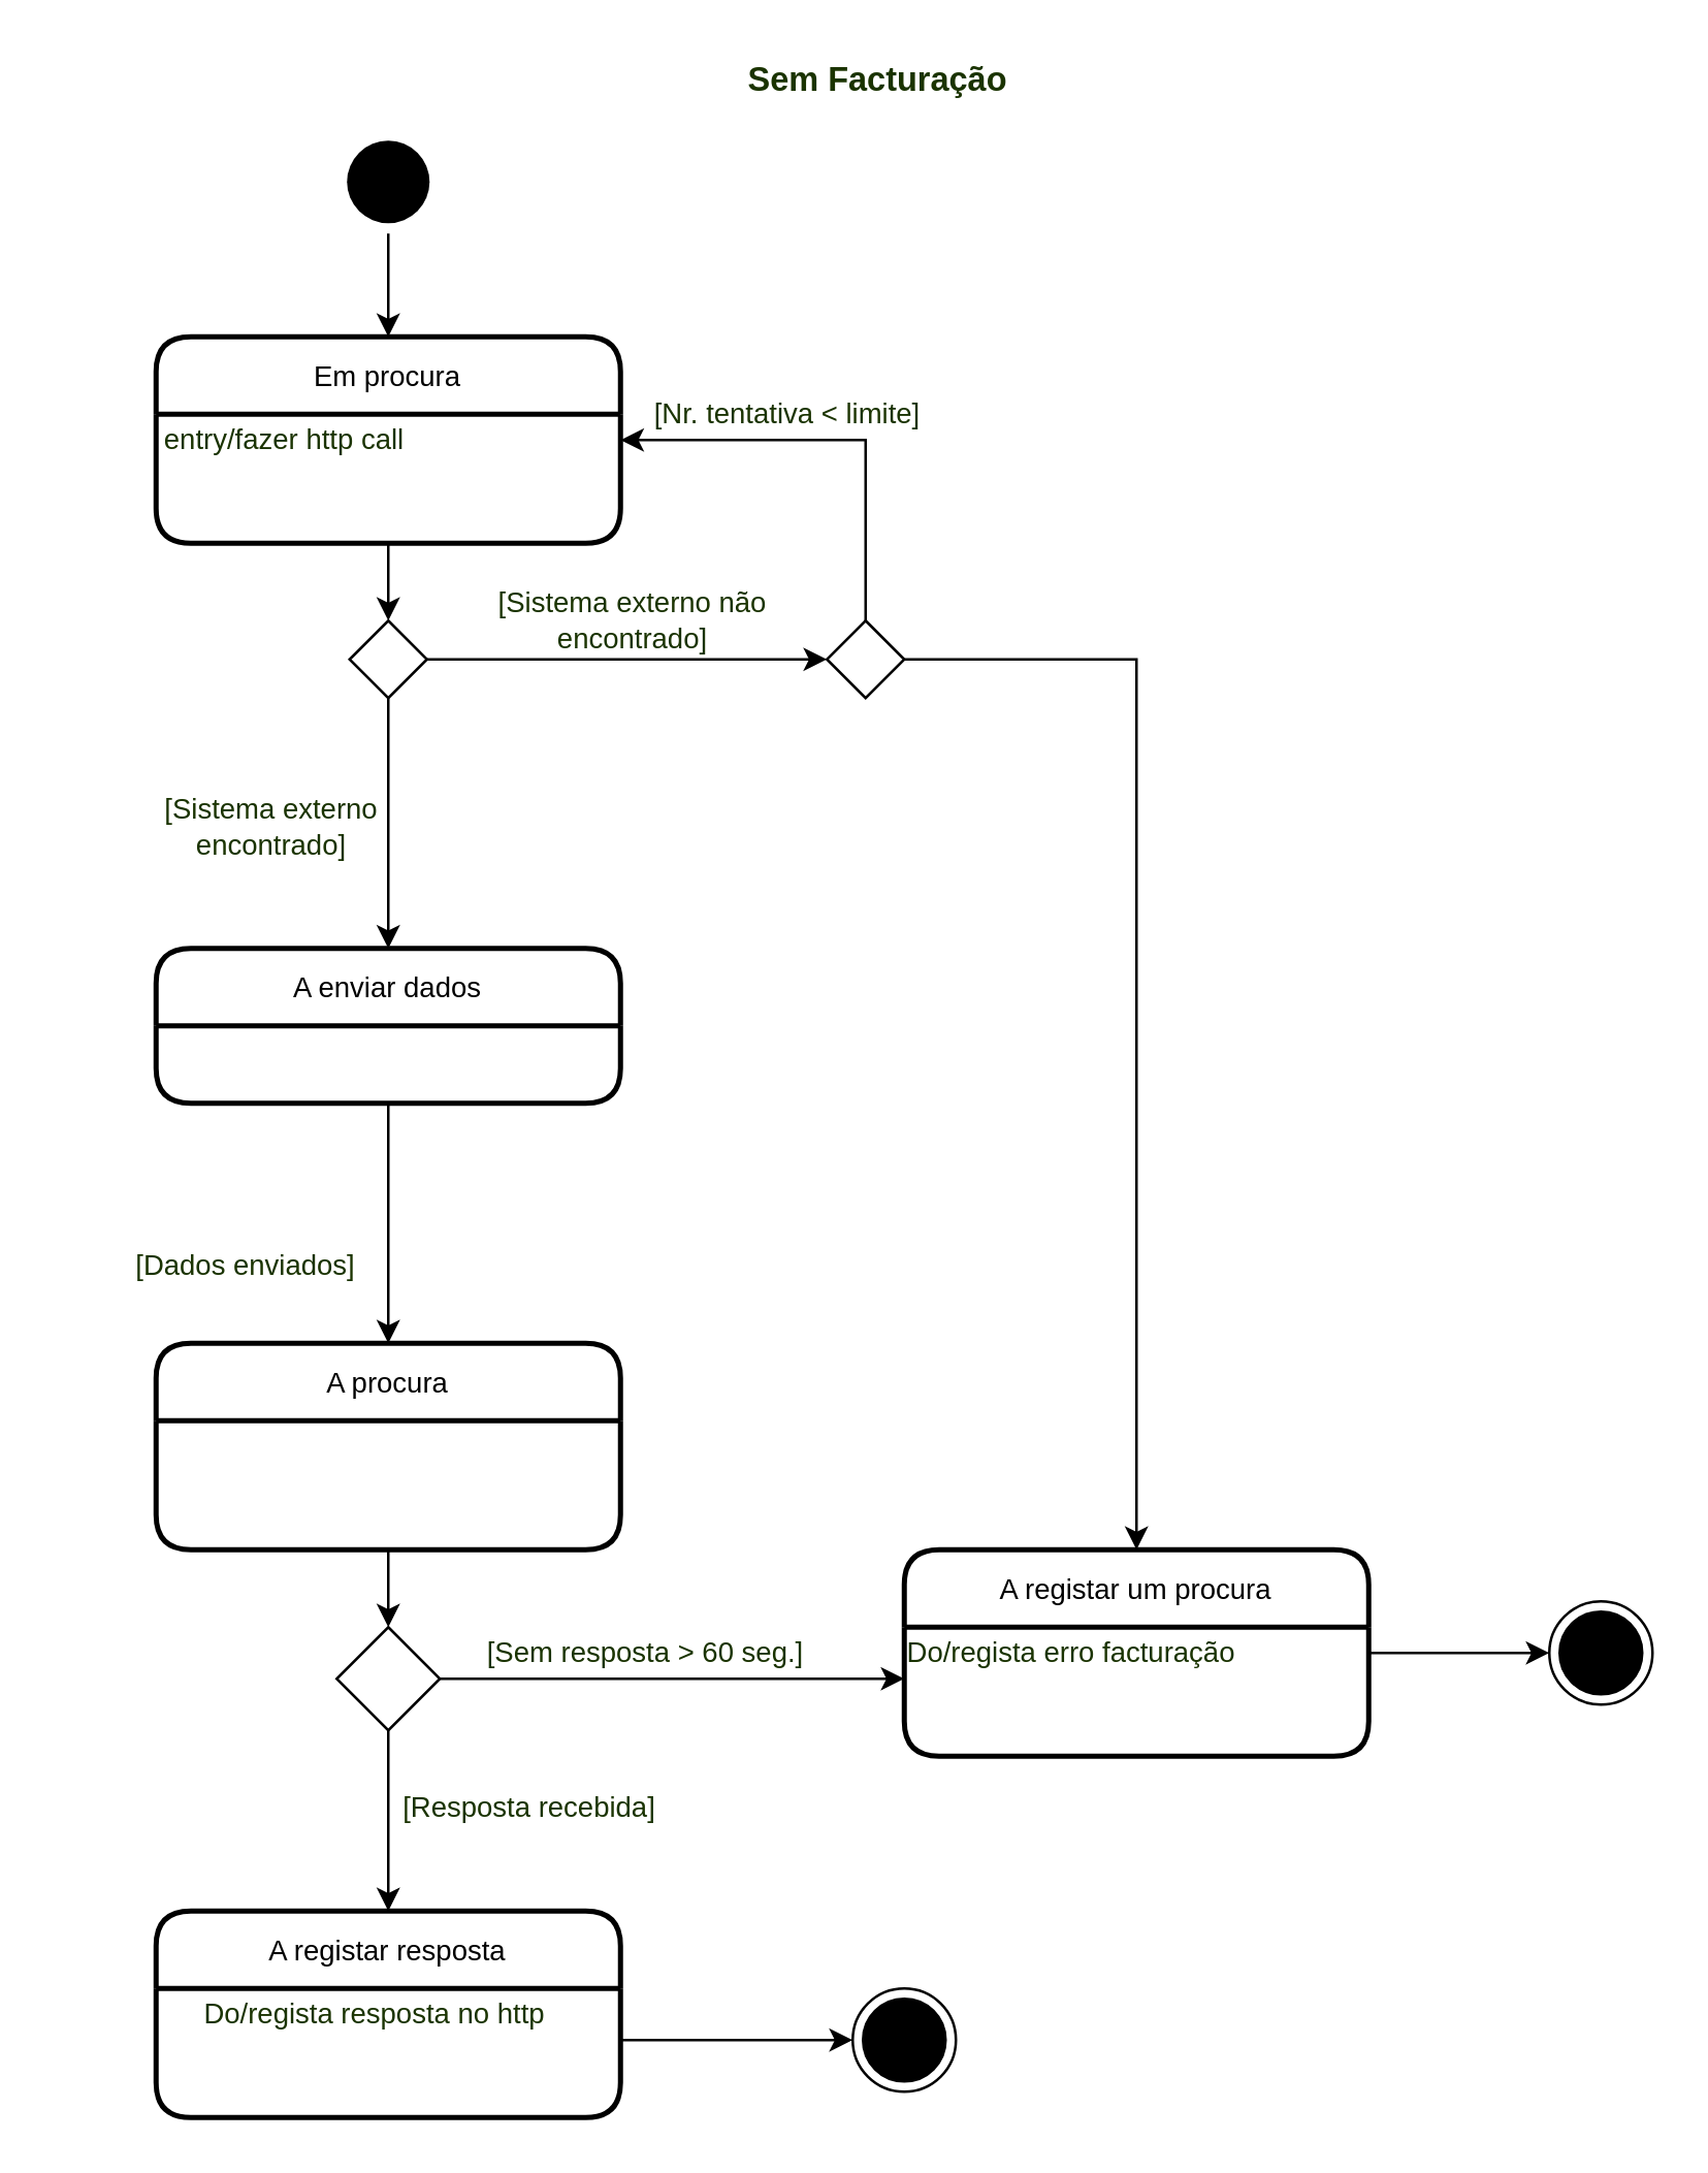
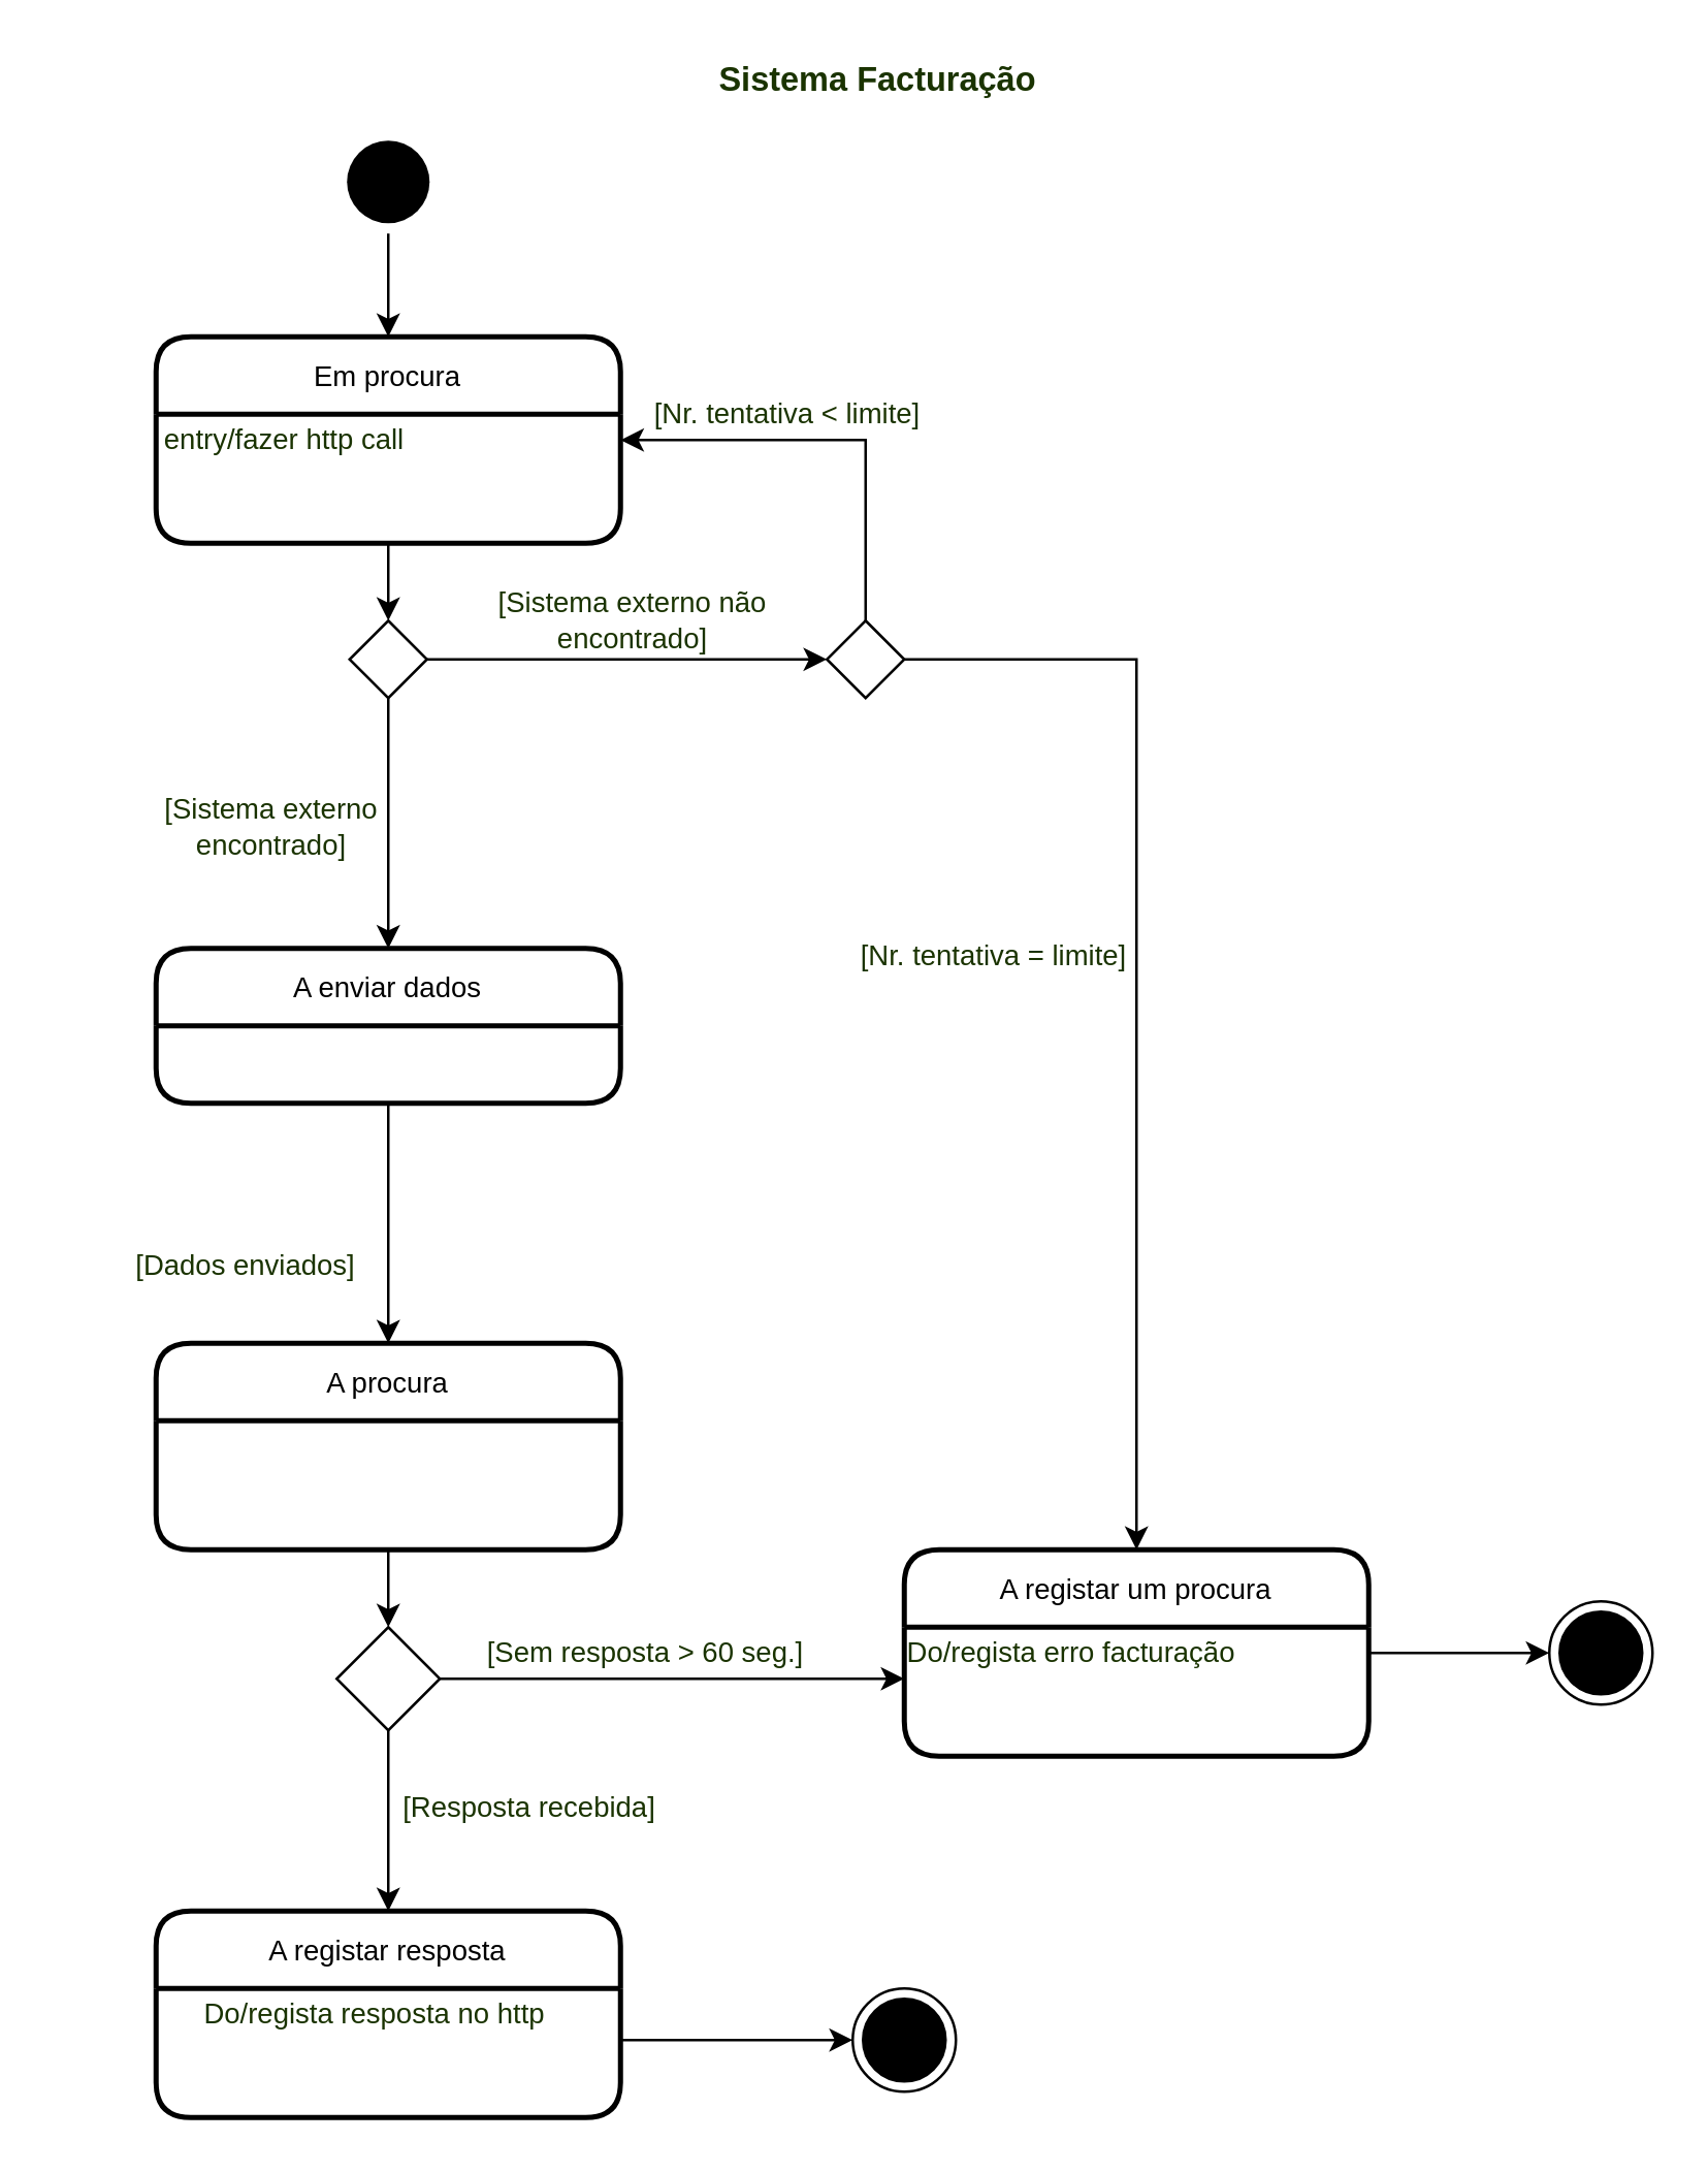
  <mxCell id="0" />
  <mxCell id="1" parent="0" />
- <mxCell id="2" value="&lt;b&gt;&lt;font style=&quot;font-size: 13px&quot;&gt;Sem Facturação&lt;/font&gt;&lt;/b&gt;" style="text;html=1;strokeColor=none;fillColor=none;align=center;verticalAlign=middle;whiteSpace=wrap;rounded=0;labelBackgroundColor=#FFFFFF;fontColor=#1A3300;" parent="1" vertex="1"><mxGeometry x="250" y="20" width="180" height="20" as="geometry" /></mxCell>
+ <mxCell id="2" value="&lt;b&gt;&lt;font style=&quot;font-size: 13px&quot;&gt;Sistema Facturação&lt;/font&gt;&lt;/b&gt;" style="text;html=1;strokeColor=none;fillColor=none;align=center;verticalAlign=middle;whiteSpace=wrap;rounded=0;labelBackgroundColor=#FFFFFF;fontColor=#1A3300;" parent="1" vertex="1"><mxGeometry x="250" y="20" width="180" height="20" as="geometry" /></mxCell>
  <mxCell id="3" style="edgeStyle=orthogonalEdgeStyle;rounded=0;orthogonalLoop=1;jettySize=auto;html=1;endArrow=classic;endFill=1;fontColor=#1A3300;entryX=0.5;entryY=0;entryDx=0;entryDy=0;" parent="1" source="4" target="6" edge="1"><mxGeometry relative="1" as="geometry"><mxPoint x="150" y="130" as="targetPoint" /></mxGeometry></mxCell>
  <mxCell id="4" value="" style="ellipse;html=1;shape=endState;fillColor=#000000;fontColor=#1A3300;strokeColor=none;" parent="1" vertex="1"><mxGeometry x="130" y="50" width="40" height="40" as="geometry" /></mxCell>
  <mxCell id="5" style="edgeStyle=orthogonalEdgeStyle;rounded=0;orthogonalLoop=1;jettySize=auto;html=1;exitX=0.5;exitY=1;exitDx=0;exitDy=0;endArrow=classic;endFill=1;fontSize=11;fontColor=#1A3300;" parent="1" source="6" edge="1"><mxGeometry relative="1" as="geometry"><mxPoint x="150" y="240" as="targetPoint" /></mxGeometry></mxCell>
  <mxCell id="6" value="Em procura" style="swimlane;childLayout=stackLayout;horizontal=1;startSize=30;horizontalStack=0;rounded=1;fontSize=11;fontStyle=0;strokeWidth=2;resizeParent=0;resizeLast=1;shadow=0;dashed=0;align=center;" parent="1" vertex="1"><mxGeometry x="60" y="130" width="180" height="80" as="geometry" /></mxCell>
  <mxCell id="7" style="edgeStyle=orthogonalEdgeStyle;rounded=0;orthogonalLoop=1;jettySize=auto;html=1;entryX=0;entryY=0.5;entryDx=0;entryDy=0;endArrow=classic;endFill=1;fontSize=11;fontColor=#1A3300;" parent="1" source="9" target="24" edge="1"><mxGeometry relative="1" as="geometry" /></mxCell>
  <mxCell id="8" style="edgeStyle=orthogonalEdgeStyle;rounded=0;orthogonalLoop=1;jettySize=auto;html=1;entryX=0.5;entryY=0;entryDx=0;entryDy=0;" parent="1" source="9" target="13" edge="1"><mxGeometry relative="1" as="geometry" /></mxCell>
  <mxCell id="9" value="" style="rhombus;whiteSpace=wrap;html=1;fontSize=11;fontColor=#1A3300;" parent="1" vertex="1"><mxGeometry x="135" y="240" width="30" height="30" as="geometry" /></mxCell>
  <mxCell id="10" value="[Sistema externo não encontrado]" style="text;html=1;strokeColor=none;fillColor=none;align=center;verticalAlign=middle;whiteSpace=wrap;rounded=0;fontSize=11;fontColor=#1A3300;" parent="1" vertex="1"><mxGeometry x="170" y="230" width="150" height="20" as="geometry" /></mxCell>
  <mxCell id="11" value="entry/fazer http call" style="text;html=1;strokeColor=none;fillColor=none;align=center;verticalAlign=middle;whiteSpace=wrap;rounded=0;fontSize=11;fontColor=#1A3300;" parent="1" vertex="1"><mxGeometry x="50" y="160" width="120" height="20" as="geometry" /></mxCell>
  <mxCell id="12" style="edgeStyle=orthogonalEdgeStyle;rounded=0;orthogonalLoop=1;jettySize=auto;html=1;entryX=0.5;entryY=0;entryDx=0;entryDy=0;" parent="1" source="13" target="34" edge="1"><mxGeometry relative="1" as="geometry" /></mxCell>
  <mxCell id="13" value="A enviar dados" style="swimlane;childLayout=stackLayout;horizontal=1;startSize=30;horizontalStack=0;rounded=1;fontSize=11;fontStyle=0;strokeWidth=2;resizeParent=0;resizeLast=1;shadow=0;dashed=0;align=center;" parent="1" vertex="1"><mxGeometry x="60" y="367" width="180" height="60" as="geometry" /></mxCell>
  <mxCell id="14" value="A registar um procura" style="swimlane;childLayout=stackLayout;horizontal=1;startSize=30;horizontalStack=0;rounded=1;fontSize=11;fontStyle=0;strokeWidth=2;resizeParent=0;resizeLast=1;shadow=0;dashed=0;align=center;" parent="1" vertex="1"><mxGeometry x="350" y="600" width="180" height="80" as="geometry" /></mxCell>
  <mxCell id="15" value="[Sem resposta &amp;gt; 60 seg.]" style="text;html=1;strokeColor=none;fillColor=none;align=center;verticalAlign=middle;whiteSpace=wrap;rounded=0;fontSize=11;fontColor=#1A3300;" parent="1" vertex="1"><mxGeometry x="180" y="630" width="140" height="20" as="geometry" /></mxCell>
  <mxCell id="16" value="Do/regista erro facturação" style="text;html=1;strokeColor=none;fillColor=none;align=center;verticalAlign=middle;whiteSpace=wrap;rounded=0;fontSize=11;fontColor=#1A3300;" parent="1" vertex="1"><mxGeometry x="340" y="630" width="150" height="20" as="geometry" /></mxCell>
  <mxCell id="17" style="edgeStyle=orthogonalEdgeStyle;rounded=0;orthogonalLoop=1;jettySize=auto;html=1;endArrow=classic;endFill=1;fontSize=11;fontColor=#1A3300;" parent="1" source="19" edge="1"><mxGeometry relative="1" as="geometry"><mxPoint x="350" y="650" as="targetPoint" /><Array as="points"><mxPoint x="350" y="650" /></Array></mxGeometry></mxCell>
  <mxCell id="18" style="edgeStyle=orthogonalEdgeStyle;rounded=0;orthogonalLoop=1;jettySize=auto;html=1;entryX=0.5;entryY=0;entryDx=0;entryDy=0;endArrow=classic;endFill=1;fontSize=11;fontColor=#1A3300;" parent="1" source="19" target="20" edge="1"><mxGeometry relative="1" as="geometry" /></mxCell>
  <mxCell id="19" value="" style="rhombus;whiteSpace=wrap;html=1;fontSize=11;fontColor=#1A3300;" parent="1" vertex="1"><mxGeometry x="130" y="630" width="40" height="40" as="geometry" /></mxCell>
  <mxCell id="20" value="A registar resposta" style="swimlane;childLayout=stackLayout;horizontal=1;startSize=30;horizontalStack=0;rounded=1;fontSize=11;fontStyle=0;strokeWidth=2;resizeParent=0;resizeLast=1;shadow=0;dashed=0;align=center;" parent="1" vertex="1"><mxGeometry x="60" y="740" width="180" height="80" as="geometry" /></mxCell>
  <mxCell id="21" value="[Resposta recebida]" style="text;html=1;strokeColor=none;fillColor=none;align=center;verticalAlign=middle;whiteSpace=wrap;rounded=0;fontSize=11;fontColor=#1A3300;" parent="1" vertex="1"><mxGeometry x="135" y="690" width="140" height="20" as="geometry" /></mxCell>
  <mxCell id="22" style="edgeStyle=orthogonalEdgeStyle;rounded=0;orthogonalLoop=1;jettySize=auto;html=1;entryX=0.5;entryY=0;entryDx=0;entryDy=0;endArrow=classic;endFill=1;fontSize=11;fontColor=#1A3300;" parent="1" source="24" target="14" edge="1"><mxGeometry relative="1" as="geometry"><Array as="points"><mxPoint x="440" y="255" /></Array></mxGeometry></mxCell>
  <mxCell id="23" style="edgeStyle=orthogonalEdgeStyle;rounded=0;orthogonalLoop=1;jettySize=auto;html=1;entryX=1;entryY=0.5;entryDx=0;entryDy=0;endArrow=classic;endFill=1;fontSize=11;fontColor=#1A3300;" parent="1" source="24" target="6" edge="1"><mxGeometry relative="1" as="geometry"><Array as="points"><mxPoint x="335" y="170" /></Array></mxGeometry></mxCell>
  <mxCell id="24" value="" style="rhombus;whiteSpace=wrap;html=1;fontSize=11;fontColor=#1A3300;" parent="1" vertex="1"><mxGeometry x="320" y="240" width="30" height="30" as="geometry" /></mxCell>
+ <mxCell id="25" value="[Nr. tentativa = limite]" style="text;html=1;strokeColor=none;fillColor=none;align=center;verticalAlign=middle;whiteSpace=wrap;rounded=0;fontSize=11;fontColor=#1A3300;" parent="1" vertex="1"><mxGeometry x="310" y="360" width="150" height="20" as="geometry" /></mxCell>
  <mxCell id="26" value="[Nr. tentativa &amp;lt; limite]" style="text;html=1;strokeColor=none;fillColor=none;align=center;verticalAlign=middle;whiteSpace=wrap;rounded=0;fontSize=11;fontColor=#1A3300;" parent="1" vertex="1"><mxGeometry x="230" y="150" width="150" height="20" as="geometry" /></mxCell>
  <mxCell id="27" style="edgeStyle=orthogonalEdgeStyle;rounded=0;orthogonalLoop=1;jettySize=auto;html=1;entryX=0;entryY=0.5;entryDx=0;entryDy=0;endArrow=classic;endFill=1;fontSize=11;fontColor=#1A3300;" parent="1" target="29" edge="1"><mxGeometry relative="1" as="geometry"><mxPoint x="240" y="790" as="sourcePoint" /><Array as="points"><mxPoint x="270" y="790" /><mxPoint x="270" y="790" /></Array></mxGeometry></mxCell>
  <mxCell id="28" value="Do/regista resposta no http" style="text;html=1;strokeColor=none;fillColor=none;align=center;verticalAlign=middle;whiteSpace=wrap;rounded=0;fontSize=11;fontColor=#1A3300;" parent="1" vertex="1"><mxGeometry x="60" y="770" width="170" height="20" as="geometry" /></mxCell>
  <mxCell id="29" value="" style="ellipse;html=1;shape=endState;fillColor=#000000;fontColor=#1A3300;" parent="1" vertex="1"><mxGeometry x="330" y="770" width="40" height="40" as="geometry" /></mxCell>
  <mxCell id="30" style="edgeStyle=orthogonalEdgeStyle;rounded=0;orthogonalLoop=1;jettySize=auto;html=1;entryX=0;entryY=0.5;entryDx=0;entryDy=0;endArrow=classic;endFill=1;fontSize=11;fontColor=#1A3300;" parent="1" target="31" edge="1"><mxGeometry relative="1" as="geometry"><mxPoint x="530" y="640" as="sourcePoint" /><Array as="points"><mxPoint x="560" y="640" /><mxPoint x="560" y="640" /></Array></mxGeometry></mxCell>
  <mxCell id="31" value="" style="ellipse;html=1;shape=endState;fillColor=#000000;fontColor=#1A3300;" parent="1" vertex="1"><mxGeometry x="600" y="620" width="40" height="40" as="geometry" /></mxCell>
  <mxCell id="32" value="[Sistema externo encontrado]" style="text;html=1;strokeColor=none;fillColor=none;align=center;verticalAlign=middle;whiteSpace=wrap;rounded=0;fontSize=11;fontColor=#1A3300;" parent="1" vertex="1"><mxGeometry x="50" y="310" width="110" height="20" as="geometry" /></mxCell>
  <mxCell id="33" style="edgeStyle=orthogonalEdgeStyle;rounded=0;orthogonalLoop=1;jettySize=auto;html=1;exitX=0.5;exitY=1;exitDx=0;exitDy=0;entryX=0.5;entryY=0;entryDx=0;entryDy=0;" parent="1" target="19" edge="1"><mxGeometry relative="1" as="geometry"><mxPoint x="150" y="600" as="sourcePoint" /></mxGeometry></mxCell>
  <mxCell id="34" value="A procura" style="swimlane;childLayout=stackLayout;horizontal=1;startSize=30;horizontalStack=0;rounded=1;fontSize=11;fontStyle=0;strokeWidth=2;resizeParent=0;resizeLast=1;shadow=0;dashed=0;align=center;" parent="1" vertex="1"><mxGeometry x="60" y="520" width="180" height="80" as="geometry" /></mxCell>
  <mxCell id="35" value="[Dados enviados]" style="text;html=1;strokeColor=none;fillColor=none;align=center;verticalAlign=middle;whiteSpace=wrap;rounded=0;fontSize=11;fontColor=#1A3300;" parent="1" vertex="1"><mxGeometry x="20" y="480" width="150" height="20" as="geometry" /></mxCell>
  <mxCell id="36" style="edgeStyle=orthogonalEdgeStyle;rounded=0;orthogonalLoop=1;jettySize=auto;html=1;exitX=0.5;exitY=1;exitDx=0;exitDy=0;" parent="1" source="35" target="35" edge="1"><mxGeometry relative="1" as="geometry" /></mxCell>
